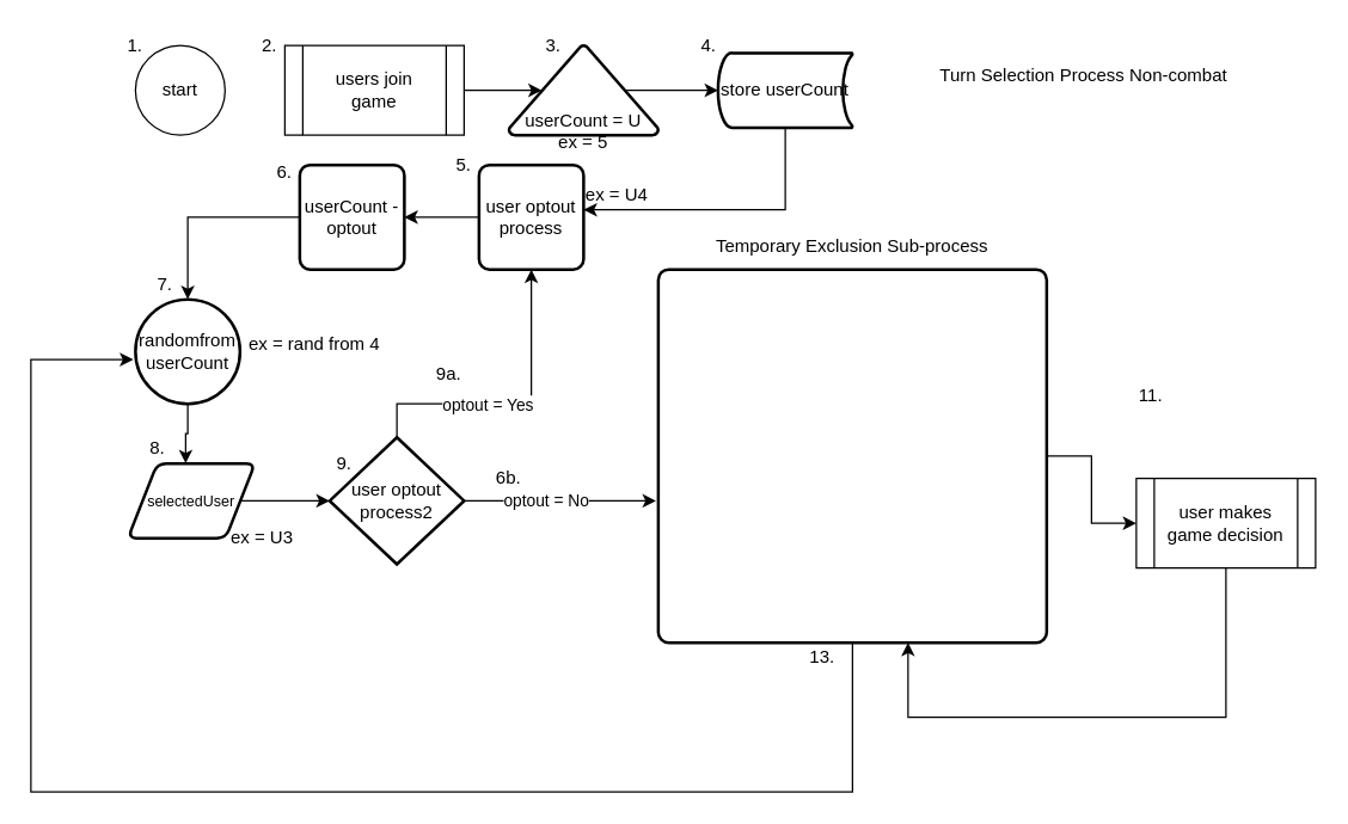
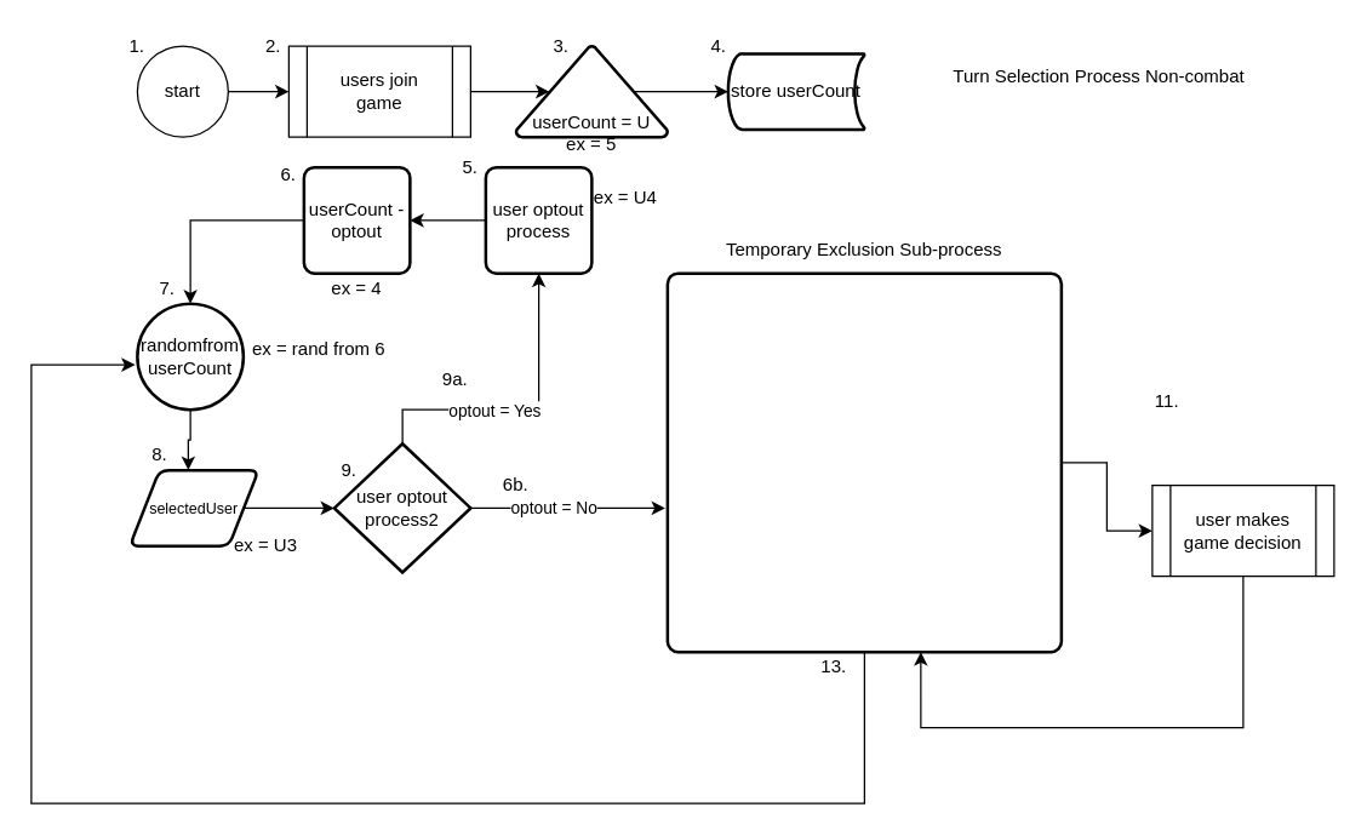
  <mxCell id="0" />
  <mxCell id="1" parent="0" />
  <mxCell id="2" value="Turn Selection Process Non-combat" style="text;html=1;strokeColor=none;fillColor=none;align=center;verticalAlign=middle;whiteSpace=wrap;rounded=0;" parent="1" vertex="1"><mxGeometry x="590" y="40" width="270" height="20" as="geometry" /></mxCell>
+ <mxCell id="3" style="edgeStyle=orthogonalEdgeStyle;rounded=0;orthogonalLoop=1;jettySize=auto;html=1;entryX=0;entryY=0.5;entryDx=0;entryDy=0;" parent="1" source="4" target="10" edge="1"><mxGeometry relative="1" as="geometry" /></mxCell>
  <mxCell id="4" value="start" style="ellipse;whiteSpace=wrap;html=1;aspect=fixed;" parent="1" vertex="1"><mxGeometry x="90" y="30" width="60" height="60" as="geometry" /></mxCell>
  <mxCell id="5" style="edgeStyle=orthogonalEdgeStyle;rounded=0;orthogonalLoop=1;jettySize=auto;html=1;exitX=0.78;exitY=0.5;exitDx=0;exitDy=0;exitPerimeter=0;entryX=0;entryY=0.5;entryDx=0;entryDy=0;entryPerimeter=0;" parent="1" source="6" target="8" edge="1"><mxGeometry relative="1" as="geometry" /></mxCell>
  <mxCell id="6" value="userCount = U" style="strokeWidth=2;html=1;shape=mxgraph.flowchart.extract_or_measurement;whiteSpace=wrap;verticalAlign=bottom;" parent="1" vertex="1"><mxGeometry x="340" y="30" width="100" height="60" as="geometry" /></mxCell>
- <mxCell id="7" style="edgeStyle=orthogonalEdgeStyle;rounded=0;orthogonalLoop=1;jettySize=auto;html=1;entryX=1;entryY=0.429;entryDx=0;entryDy=0;entryPerimeter=0;" parent="1" source="8" target="22" edge="1"><mxGeometry relative="1" as="geometry"><Array as="points"><mxPoint x="525" y="140" /></Array></mxGeometry></mxCell>
  <mxCell id="8" value="store userCount" style="strokeWidth=2;html=1;shape=mxgraph.flowchart.stored_data;whiteSpace=wrap;" parent="1" vertex="1"><mxGeometry x="480" y="35" width="90" height="50" as="geometry" /></mxCell>
  <mxCell id="9" style="edgeStyle=orthogonalEdgeStyle;rounded=0;orthogonalLoop=1;jettySize=auto;html=1;entryX=0.22;entryY=0.5;entryDx=0;entryDy=0;entryPerimeter=0;" parent="1" source="10" target="6" edge="1"><mxGeometry relative="1" as="geometry"><mxPoint x="330" y="60" as="targetPoint" /></mxGeometry></mxCell>
  <mxCell id="10" value="&lt;div&gt;users join &lt;br&gt;&lt;/div&gt;&lt;div&gt;game&lt;/div&gt;" style="shape=process;whiteSpace=wrap;html=1;backgroundOutline=1;" parent="1" vertex="1"><mxGeometry x="190" y="30" width="120" height="60" as="geometry" /></mxCell>
  <mxCell id="11" style="edgeStyle=orthogonalEdgeStyle;rounded=0;orthogonalLoop=1;jettySize=auto;html=1;entryX=0.454;entryY=-0.003;entryDx=0;entryDy=0;entryPerimeter=0;" parent="1" source="12" target="18" edge="1"><mxGeometry relative="1" as="geometry"><Array as="points"><mxPoint x="125" y="290" /><mxPoint x="124" y="290" /></Array></mxGeometry></mxCell>
  <mxCell id="12" value="randomfrom userCount" style="ellipse;whiteSpace=wrap;html=1;absoluteArcSize=1;arcSize=14;strokeWidth=2;" parent="1" vertex="1"><mxGeometry x="90" y="200" width="70" height="70" as="geometry" /></mxCell>
  <mxCell id="13" style="edgeStyle=orthogonalEdgeStyle;rounded=0;orthogonalLoop=1;jettySize=auto;html=1;entryX=0;entryY=0.5;entryDx=0;entryDy=0;" edge="1" parent="1" source="15" target="34"><mxGeometry relative="1" as="geometry" /></mxCell>
  <mxCell id="14" style="edgeStyle=orthogonalEdgeStyle;rounded=0;orthogonalLoop=1;jettySize=auto;html=1;entryX=-0.021;entryY=0.577;entryDx=0;entryDy=0;entryPerimeter=0;" edge="1" parent="1" source="15" target="12"><mxGeometry relative="1" as="geometry"><mxPoint x="20" y="240" as="targetPoint" /><Array as="points"><mxPoint x="570" y="530" /><mxPoint x="20" y="530" /><mxPoint x="20" y="240" /></Array></mxGeometry></mxCell>
  <mxCell id="15" value="" style="rounded=1;whiteSpace=wrap;html=1;absoluteArcSize=1;arcSize=14;strokeWidth=2;" parent="1" vertex="1"><mxGeometry x="440" y="180" width="260" height="250" as="geometry" /></mxCell>
  <mxCell id="16" value="Temporary Exclusion Sub-process" style="text;html=1;strokeColor=none;fillColor=none;align=center;verticalAlign=middle;whiteSpace=wrap;rounded=0;" parent="1" vertex="1"><mxGeometry x="440" y="155" width="260" height="20" as="geometry" /></mxCell>
  <mxCell id="17" style="edgeStyle=orthogonalEdgeStyle;rounded=0;orthogonalLoop=1;jettySize=auto;html=1;exitX=1;exitY=0.5;exitDx=0;exitDy=0;entryX=0;entryY=0.5;entryDx=0;entryDy=0;entryPerimeter=0;" parent="1" source="18" target="32" edge="1"><mxGeometry relative="1" as="geometry" /></mxCell>
  <mxCell id="18" value="&lt;div style=&quot;font-size: 10px&quot;&gt;&lt;font style=&quot;font-size: 10px&quot;&gt;selectedUser&lt;/font&gt;&lt;/div&gt;" style="shape=parallelogram;html=1;strokeWidth=2;perimeter=parallelogramPerimeter;whiteSpace=wrap;rounded=1;arcSize=12;size=0.23;" parent="1" vertex="1"><mxGeometry x="85" y="310" width="85" height="50" as="geometry" /></mxCell>
  <mxCell id="19" value="ex = U3" style="text;html=1;strokeColor=none;fillColor=none;align=center;verticalAlign=middle;whiteSpace=wrap;rounded=0;" parent="1" vertex="1"><mxGeometry x="150" y="350" width="50" height="20" as="geometry" /></mxCell>
  <mxCell id="20" value="ex = 5" style="text;html=1;strokeColor=none;fillColor=none;align=center;verticalAlign=middle;whiteSpace=wrap;rounded=0;" parent="1" vertex="1"><mxGeometry x="370" y="85" width="40" height="20" as="geometry" /></mxCell>
  <mxCell id="21" style="edgeStyle=orthogonalEdgeStyle;rounded=0;orthogonalLoop=1;jettySize=auto;html=1;entryX=1;entryY=0.5;entryDx=0;entryDy=0;" parent="1" source="22" target="24" edge="1"><mxGeometry relative="1" as="geometry" /></mxCell>
  <mxCell id="22" value="user optout process" style="rounded=1;whiteSpace=wrap;html=1;absoluteArcSize=1;arcSize=14;strokeWidth=2;" parent="1" vertex="1"><mxGeometry x="320" y="110" width="70" height="70" as="geometry" /></mxCell>
  <mxCell id="23" style="edgeStyle=orthogonalEdgeStyle;rounded=0;orthogonalLoop=1;jettySize=auto;html=1;entryX=0.5;entryY=0;entryDx=0;entryDy=0;" parent="1" source="24" target="12" edge="1"><mxGeometry relative="1" as="geometry" /></mxCell>
  <mxCell id="24" value="userCount - optout" style="rounded=1;whiteSpace=wrap;html=1;absoluteArcSize=1;arcSize=14;strokeWidth=2;" parent="1" vertex="1"><mxGeometry x="200" y="110" width="70" height="70" as="geometry" /></mxCell>
  <mxCell id="25" value="ex = U4" style="text;html=1;strokeColor=none;fillColor=none;align=center;verticalAlign=middle;whiteSpace=wrap;rounded=0;" parent="1" vertex="1"><mxGeometry x="390" y="120" width="45" height="20" as="geometry" /></mxCell>
- <mxCell id="27" value="ex = rand from 4" style="text;html=1;strokeColor=none;fillColor=none;align=center;verticalAlign=middle;whiteSpace=wrap;rounded=0;" parent="1" vertex="1"><mxGeometry x="160" y="220" width="100" height="20" as="geometry" /></mxCell>
+ <mxCell id="26" value="&lt;div&gt;ex = 4&lt;/div&gt;" style="text;html=1;strokeColor=none;fillColor=none;align=center;verticalAlign=middle;whiteSpace=wrap;rounded=0;" parent="1" vertex="1"><mxGeometry x="215" y="180" width="40" height="20" as="geometry" /></mxCell>
+ <mxCell id="27" value="ex = rand from 6" style="text;html=1;strokeColor=none;fillColor=none;align=center;verticalAlign=middle;whiteSpace=wrap;rounded=0;" parent="1" vertex="1"><mxGeometry x="160" y="220" width="100" height="20" as="geometry" /></mxCell>
  <mxCell id="28" style="edgeStyle=orthogonalEdgeStyle;rounded=0;orthogonalLoop=1;jettySize=auto;html=1;entryX=0.5;entryY=1;entryDx=0;entryDy=0;" parent="1" source="32" target="22" edge="1"><mxGeometry relative="1" as="geometry"><mxPoint x="350" y="220" as="targetPoint" /><Array as="points"><mxPoint x="265" y="270" /><mxPoint x="355" y="270" /></Array></mxGeometry></mxCell>
  <mxCell id="29" value="optout = Yes" style="edgeLabel;html=1;align=center;verticalAlign=middle;resizable=0;points=[];" parent="28" vertex="1" connectable="0"><mxGeometry x="-0.183" relative="1" as="geometry"><mxPoint as="offset" /></mxGeometry></mxCell>
  <mxCell id="30" style="edgeStyle=orthogonalEdgeStyle;rounded=0;orthogonalLoop=1;jettySize=auto;html=1;entryX=-0.006;entryY=0.62;entryDx=0;entryDy=0;entryPerimeter=0;" parent="1" source="32" target="15" edge="1"><mxGeometry relative="1" as="geometry" /></mxCell>
  <mxCell id="31" value="optout = No" style="edgeLabel;html=1;align=center;verticalAlign=middle;resizable=0;points=[];" parent="30" vertex="1" connectable="0"><mxGeometry x="-0.166" y="1" relative="1" as="geometry"><mxPoint as="offset" /></mxGeometry></mxCell>
  <mxCell id="32" value="user optout process2" style="strokeWidth=2;html=1;shape=mxgraph.flowchart.decision;whiteSpace=wrap;" parent="1" vertex="1"><mxGeometry x="220" y="292.5" width="90" height="85" as="geometry" /></mxCell>
  <mxCell id="33" value="" style="edgeStyle=orthogonalEdgeStyle;rounded=0;orthogonalLoop=1;jettySize=auto;html=1;entryX=0.643;entryY=1;entryDx=0;entryDy=0;entryPerimeter=0;" edge="1" parent="1" source="34" target="15"><mxGeometry relative="1" as="geometry"><mxPoint x="610" y="480" as="targetPoint" /><Array as="points"><mxPoint x="820" y="480" /><mxPoint x="607" y="480" /></Array></mxGeometry></mxCell>
  <mxCell id="34" value="user makes game decision" style="shape=process;whiteSpace=wrap;html=1;backgroundOutline=1;" vertex="1" parent="1"><mxGeometry x="760" y="320" width="120" height="60" as="geometry" /></mxCell>
  <mxCell id="35" value="1." style="text;html=1;strokeColor=none;fillColor=none;align=center;verticalAlign=middle;whiteSpace=wrap;rounded=0;" vertex="1" parent="1"><mxGeometry x="70" width="40" height="20" as="geometry" y="20" /></mxCell>
  <mxCell id="36" value="2." style="text;html=1;strokeColor=none;fillColor=none;align=center;verticalAlign=middle;whiteSpace=wrap;rounded=0;" vertex="1" parent="1"><mxGeometry x="160" width="40" height="20" as="geometry" y="20" /></mxCell>
  <mxCell id="37" value="3." style="text;html=1;strokeColor=none;fillColor=none;align=center;verticalAlign=middle;whiteSpace=wrap;rounded=0;" vertex="1" parent="1"><mxGeometry x="350" width="40" height="20" as="geometry" y="20" /></mxCell>
  <mxCell id="38" value="&lt;div&gt;4.&lt;/div&gt;" style="text;html=1;strokeColor=none;fillColor=none;align=center;verticalAlign=middle;whiteSpace=wrap;rounded=0;" vertex="1" parent="1"><mxGeometry x="454" width="40" height="20" as="geometry" y="20" /></mxCell>
  <mxCell id="39" value="5." style="text;html=1;strokeColor=none;fillColor=none;align=center;verticalAlign=middle;whiteSpace=wrap;rounded=0;" vertex="1" parent="1"><mxGeometry x="290" y="100" width="40" height="20" as="geometry" /></mxCell>
  <mxCell id="40" value="6." style="text;html=1;strokeColor=none;fillColor=none;align=center;verticalAlign=middle;whiteSpace=wrap;rounded=0;" vertex="1" parent="1"><mxGeometry x="170" y="105" width="40" height="20" as="geometry" /></mxCell>
  <mxCell id="41" value="7." style="text;html=1;strokeColor=none;fillColor=none;align=center;verticalAlign=middle;whiteSpace=wrap;rounded=0;" vertex="1" parent="1"><mxGeometry x="90" y="180" width="40" height="20" as="geometry" /></mxCell>
  <mxCell id="42" value="8." style="text;html=1;strokeColor=none;fillColor=none;align=center;verticalAlign=middle;whiteSpace=wrap;rounded=0;" vertex="1" parent="1"><mxGeometry x="85" y="290" width="40" height="20" as="geometry" /></mxCell>
  <mxCell id="43" value="9." style="text;html=1;strokeColor=none;fillColor=none;align=center;verticalAlign=middle;whiteSpace=wrap;rounded=0;" vertex="1" parent="1"><mxGeometry x="210" y="300" width="40" height="20" as="geometry" /></mxCell>
  <mxCell id="44" value="9a." style="text;html=1;strokeColor=none;fillColor=none;align=center;verticalAlign=middle;whiteSpace=wrap;rounded=0;" vertex="1" parent="1"><mxGeometry x="280" y="240" width="40" height="20" as="geometry" /></mxCell>
  <mxCell id="45" value="6b." style="text;html=1;strokeColor=none;fillColor=none;align=center;verticalAlign=middle;whiteSpace=wrap;rounded=0;" vertex="1" parent="1"><mxGeometry x="320" y="310" width="40" height="20" as="geometry" /></mxCell>
  <mxCell id="46" value="11." style="text;html=1;strokeColor=none;fillColor=none;align=center;verticalAlign=middle;whiteSpace=wrap;rounded=0;" vertex="1" parent="1"><mxGeometry x="750" y="255" width="40" height="20" as="geometry" /></mxCell>
  <mxCell id="47" value="13." style="text;html=1;strokeColor=none;fillColor=none;align=center;verticalAlign=middle;whiteSpace=wrap;rounded=0;" vertex="1" parent="1"><mxGeometry x="530" y="430" width="40" height="20" as="geometry" /></mxCell>
